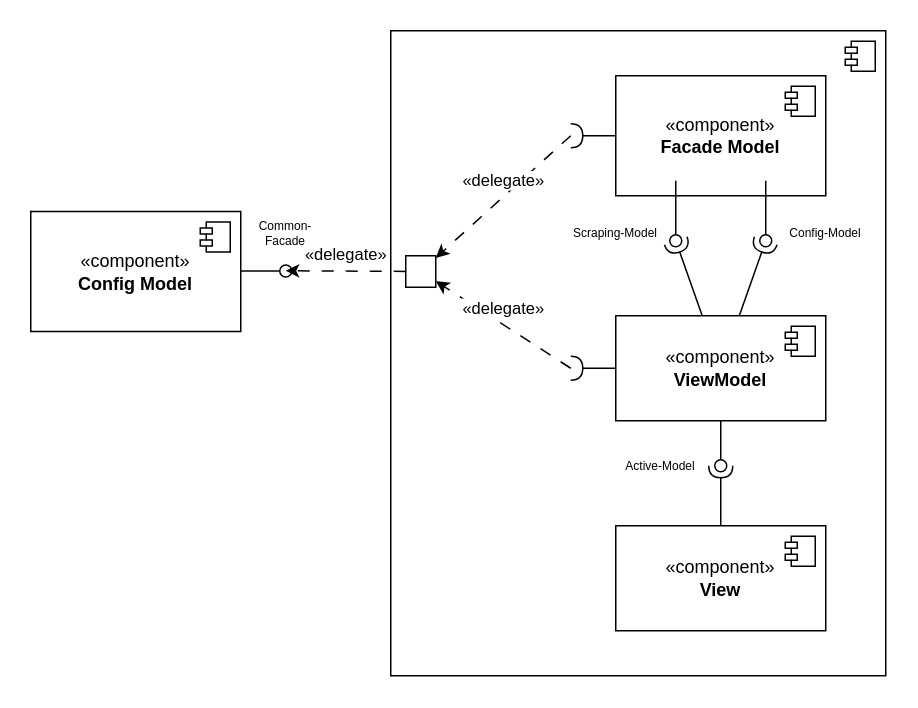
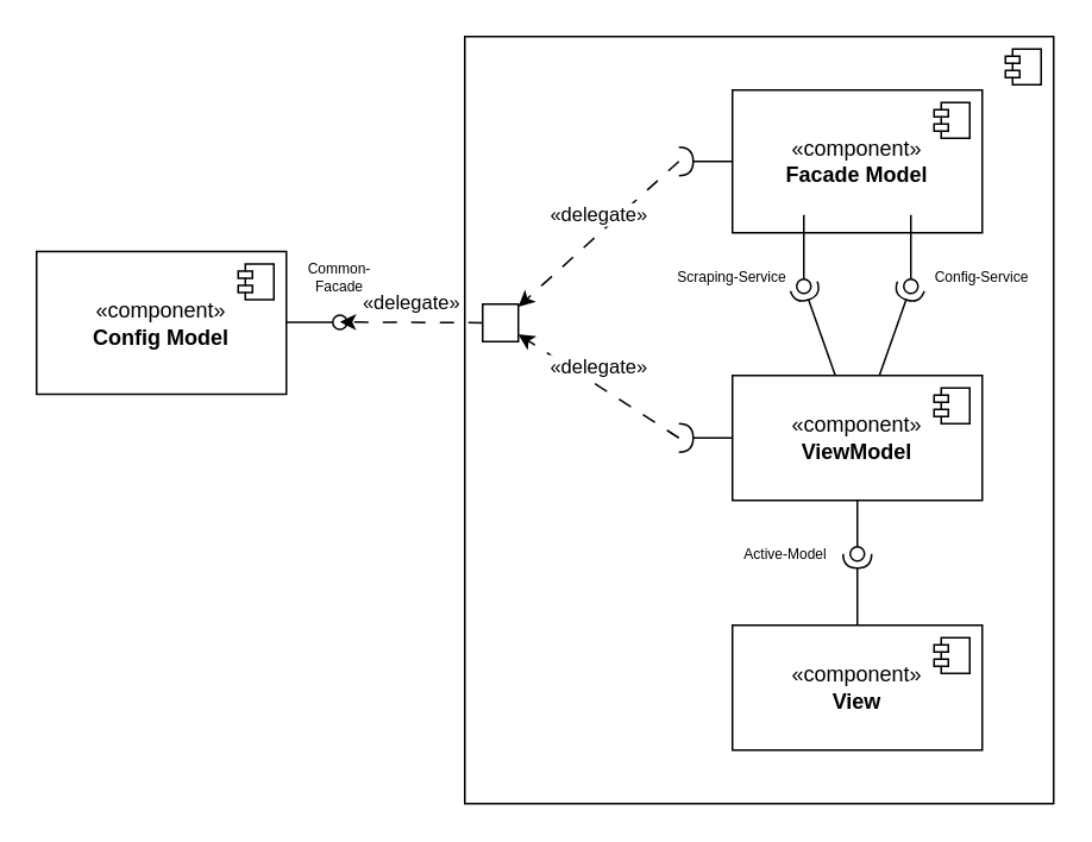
  <mxCell id="0" />
  <mxCell id="1" parent="0" />
  <mxCell id="2" value="" style="html=1;dropTarget=0;whiteSpace=wrap;" vertex="1" parent="1"><mxGeometry x="260" y="20" width="330" height="430" as="geometry" /></mxCell>
  <mxCell id="3" value="" style="shape=module;jettyWidth=8;jettyHeight=4;" vertex="1" parent="2"><mxGeometry x="1" width="20" height="20" relative="1" as="geometry"><mxPoint x="-27" y="7" as="offset" /></mxGeometry></mxCell>
  <mxCell id="4" value="&lt;div&gt;«component»&lt;b&gt;&lt;br&gt;&lt;/b&gt;&lt;/div&gt;&lt;div&gt;&lt;b&gt;Config Model&lt;/b&gt;&lt;/div&gt;" style="html=1;dropTarget=0;whiteSpace=wrap;" vertex="1" parent="1"><mxGeometry x="20" y="140.5" width="140" height="80" as="geometry" /></mxCell>
  <mxCell id="5" value="" style="shape=module;jettyWidth=8;jettyHeight=4;" vertex="1" parent="4"><mxGeometry x="1" width="20" height="20" relative="1" as="geometry"><mxPoint x="-27" y="7" as="offset" /></mxGeometry></mxCell>
  <mxCell id="6" value="" style="html=1;verticalAlign=bottom;labelBackgroundColor=none;endArrow=oval;endFill=0;endSize=8;rounded=0;" edge="1" parent="1"><mxGeometry width="160" relative="1" as="geometry"><mxPoint x="160" y="180.21" as="sourcePoint" /><mxPoint x="190" y="180.21" as="targetPoint" /></mxGeometry></mxCell>
  <mxCell id="7" value="Common-Facade" style="text;html=1;align=center;verticalAlign=middle;whiteSpace=wrap;rounded=0;fontSize=8;" vertex="1" parent="1"><mxGeometry x="160" y="140" width="60" height="30" as="geometry" /></mxCell>
  <mxCell id="8" value="&lt;div&gt;«component»&lt;b&gt;&lt;br&gt;&lt;/b&gt;&lt;/div&gt;&lt;div&gt;&lt;b&gt;View&lt;/b&gt;&lt;/div&gt;" style="html=1;dropTarget=0;whiteSpace=wrap;" vertex="1" parent="1"><mxGeometry x="410" y="350" width="140" height="70" as="geometry" /></mxCell>
  <mxCell id="9" value="" style="shape=module;jettyWidth=8;jettyHeight=4;" vertex="1" parent="8"><mxGeometry x="1" width="20" height="20" relative="1" as="geometry"><mxPoint x="-27" y="7" as="offset" /></mxGeometry></mxCell>
  <mxCell id="10" value="&lt;div&gt;«component»&lt;b&gt;&lt;br&gt;&lt;/b&gt;&lt;/div&gt;&lt;div&gt;&lt;b&gt;ViewModel&lt;/b&gt;&lt;/div&gt;" style="html=1;dropTarget=0;whiteSpace=wrap;" vertex="1" parent="1"><mxGeometry x="410" y="210" width="140" height="70" as="geometry" /></mxCell>
  <mxCell id="11" value="" style="shape=module;jettyWidth=8;jettyHeight=4;" vertex="1" parent="10"><mxGeometry x="1" width="20" height="20" relative="1" as="geometry"><mxPoint x="-27" y="7" as="offset" /></mxGeometry></mxCell>
  <mxCell id="12" value="&lt;div&gt;«component»&lt;b&gt;&lt;br&gt;&lt;/b&gt;&lt;/div&gt;&lt;div&gt;&lt;b&gt;Facade Model&lt;/b&gt;&lt;/div&gt;" style="html=1;dropTarget=0;whiteSpace=wrap;" vertex="1" parent="1"><mxGeometry x="410" y="50" width="140" height="80" as="geometry" /></mxCell>
  <mxCell id="13" value="" style="shape=module;jettyWidth=8;jettyHeight=4;" vertex="1" parent="12"><mxGeometry x="1" width="20" height="20" relative="1" as="geometry"><mxPoint x="-27" y="7" as="offset" /></mxGeometry></mxCell>
  <mxCell id="14" value="" style="html=1;verticalAlign=bottom;labelBackgroundColor=none;endArrow=oval;endFill=0;endSize=8;rounded=0;" edge="1" parent="1" source="10"><mxGeometry width="160" relative="1" as="geometry"><mxPoint x="260" y="225" as="sourcePoint" /><mxPoint x="480" y="310" as="targetPoint" /></mxGeometry></mxCell>
  <mxCell id="15" value="Active-Model" style="text;html=1;align=center;verticalAlign=middle;whiteSpace=wrap;rounded=0;fontSize=8;" vertex="1" parent="1"><mxGeometry x="410" y="295" width="60" height="30" as="geometry" /></mxCell>
  <mxCell id="16" value="" style="rounded=0;orthogonalLoop=1;jettySize=auto;html=1;endArrow=halfCircle;endFill=0;endSize=6;strokeWidth=1;sketch=0;fontSize=12;" edge="1" parent="1" source="8"><mxGeometry relative="1" as="geometry"><mxPoint x="580" y="305" as="sourcePoint" /><mxPoint x="480" y="310" as="targetPoint" /></mxGeometry></mxCell>
  <mxCell id="17" value="" style="html=1;verticalAlign=bottom;labelBackgroundColor=none;endArrow=oval;endFill=0;endSize=8;rounded=0;" edge="1" parent="1"><mxGeometry width="160" relative="1" as="geometry"><mxPoint x="450" y="120" as="sourcePoint" /><mxPoint x="450" y="160" as="targetPoint" /></mxGeometry></mxCell>
  <mxCell id="18" value="" style="rounded=0;orthogonalLoop=1;jettySize=auto;html=1;endArrow=halfCircle;endFill=0;endSize=6;strokeWidth=1;sketch=0;fontSize=12;" edge="1" parent="1" source="10"><mxGeometry relative="1" as="geometry"><mxPoint x="499" y="290" as="sourcePoint" /><mxPoint x="380" y="245" as="targetPoint" /></mxGeometry></mxCell>
  <mxCell id="19" value="" style="html=1;verticalAlign=bottom;labelBackgroundColor=none;endArrow=oval;endFill=0;endSize=8;rounded=0;" edge="1" parent="1"><mxGeometry width="160" relative="1" as="geometry"><mxPoint x="510" y="120" as="sourcePoint" /><mxPoint x="510" y="160" as="targetPoint" /></mxGeometry></mxCell>
- <mxCell id="20" value="Scraping-Model" style="text;html=1;align=center;verticalAlign=middle;whiteSpace=wrap;rounded=0;fontSize=8;" vertex="1" parent="1"><mxGeometry x="370" y="140" width="80" height="30" as="geometry" /></mxCell>
- <mxCell id="21" value="Config-Model" style="text;html=1;align=center;verticalAlign=middle;whiteSpace=wrap;rounded=0;fontSize=8;" vertex="1" parent="1"><mxGeometry x="520" y="140" width="60" height="30" as="geometry" /></mxCell>
+ <mxCell id="20" value="Scraping-Service" style="text;html=1;align=center;verticalAlign=middle;whiteSpace=wrap;rounded=0;fontSize=8;" vertex="1" parent="1"><mxGeometry x="370" y="140" width="80" height="30" as="geometry" /></mxCell>
+ <mxCell id="21" value="Config-Service" style="text;html=1;align=center;verticalAlign=middle;whiteSpace=wrap;rounded=0;fontSize=8;" vertex="1" parent="1"><mxGeometry x="520" y="140" width="60" height="30" as="geometry" /></mxCell>
  <mxCell id="22" value="" style="rounded=0;orthogonalLoop=1;jettySize=auto;html=1;endArrow=halfCircle;endFill=0;endSize=6;strokeWidth=1;sketch=0;fontSize=12;" edge="1" parent="1" source="10"><mxGeometry relative="1" as="geometry"><mxPoint x="420" y="231" as="sourcePoint" /><mxPoint x="450" y="160" as="targetPoint" /></mxGeometry></mxCell>
  <mxCell id="23" value="" style="rounded=0;orthogonalLoop=1;jettySize=auto;html=1;endArrow=halfCircle;endFill=0;endSize=6;strokeWidth=1;sketch=0;fontSize=12;" edge="1" parent="1" source="10"><mxGeometry relative="1" as="geometry"><mxPoint x="478" y="220" as="sourcePoint" /><mxPoint x="510" y="160" as="targetPoint" /></mxGeometry></mxCell>
  <mxCell id="24" value="" style="html=1;rounded=0;" vertex="1" parent="1"><mxGeometry x="270" y="170" width="20" height="21" as="geometry" /></mxCell>
  <mxCell id="25" value="&lt;div&gt;&lt;div&gt;«delegate»&lt;/div&gt;&lt;/div&gt;" style="rounded=0;orthogonalLoop=1;jettySize=auto;html=1;dashed=1;dashPattern=8 8;spacingBottom=22;" edge="1" parent="1" target="24"><mxGeometry relative="1" as="geometry"><mxPoint x="390" y="265" as="targetPoint" /><mxPoint x="380" y="245" as="sourcePoint" /></mxGeometry></mxCell>
  <mxCell id="26" value="&lt;div&gt;&lt;div&gt;«delegate»&lt;/div&gt;&lt;/div&gt;" style="rounded=0;orthogonalLoop=1;jettySize=auto;html=1;dashed=1;dashPattern=8 8;spacingBottom=22;" edge="1" parent="1" source="24"><mxGeometry relative="1" as="geometry"><mxPoint x="190" y="180" as="targetPoint" /><mxPoint x="260" y="240" as="sourcePoint" /></mxGeometry></mxCell>
  <mxCell id="27" value="" style="rounded=0;orthogonalLoop=1;jettySize=auto;html=1;endArrow=halfCircle;endFill=0;endSize=6;strokeWidth=1;sketch=0;fontSize=12;" edge="1" parent="1" source="12"><mxGeometry relative="1" as="geometry"><mxPoint x="478" y="220" as="sourcePoint" /><mxPoint x="380" y="90" as="targetPoint" /></mxGeometry></mxCell>
  <mxCell id="28" value="&lt;div&gt;&lt;div&gt;«delegate»&lt;/div&gt;&lt;/div&gt;" style="rounded=0;orthogonalLoop=1;jettySize=auto;html=1;dashed=1;dashPattern=8 8;spacingBottom=22;" edge="1" parent="1" target="24"><mxGeometry relative="1" as="geometry"><mxPoint x="300" y="197" as="targetPoint" /><mxPoint x="380" y="90" as="sourcePoint" /></mxGeometry></mxCell>
